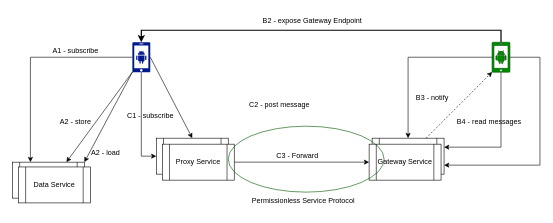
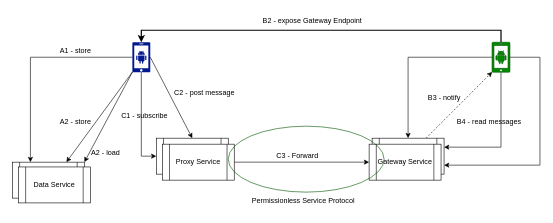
  <mxCell id="0" />
  <mxCell id="1" parent="0" />
  <mxCell id="2" style="rounded=0;orthogonalLoop=1;jettySize=auto;html=1;exitX=0.01;exitY=0.99;exitDx=0;exitDy=0;exitPerimeter=0;entryX=0.75;entryY=0;entryDx=0;entryDy=0;" edge="1" parent="1" source="7" target="14"><mxGeometry relative="1" as="geometry" /></mxCell>
  <mxCell id="3" style="rounded=0;orthogonalLoop=1;jettySize=auto;html=1;exitX=0.01;exitY=0.99;exitDx=0;exitDy=0;exitPerimeter=0;entryX=1;entryY=0;entryDx=0;entryDy=0;" edge="1" parent="1" source="7" target="14"><mxGeometry relative="1" as="geometry" /></mxCell>
  <mxCell id="4" style="rounded=0;orthogonalLoop=1;jettySize=auto;html=1;exitX=1;exitY=0.5;exitDx=0;exitDy=0;exitPerimeter=0;entryX=0.5;entryY=0;entryDx=0;entryDy=0;" edge="1" parent="1" source="7" target="18"><mxGeometry relative="1" as="geometry" /></mxCell>
  <mxCell id="5" style="edgeStyle=orthogonalEdgeStyle;rounded=0;orthogonalLoop=1;jettySize=auto;html=1;exitX=0;exitY=0.5;exitDx=0;exitDy=0;exitPerimeter=0;entryX=0.25;entryY=0;entryDx=0;entryDy=0;" edge="1" parent="1" source="7" target="14"><mxGeometry relative="1" as="geometry" /></mxCell>
  <mxCell id="6" style="edgeStyle=orthogonalEdgeStyle;rounded=0;orthogonalLoop=1;jettySize=auto;html=1;exitX=0.5;exitY=1;exitDx=0;exitDy=0;exitPerimeter=0;entryX=0;entryY=0.5;entryDx=0;entryDy=0;" edge="1" parent="1" source="7" target="18"><mxGeometry relative="1" as="geometry" /></mxCell>
  <mxCell id="7" value="" style="sketch=0;aspect=fixed;pointerEvents=1;shadow=0;dashed=0;html=1;strokeColor=none;labelPosition=center;verticalLabelPosition=bottom;verticalAlign=top;align=center;fillColor=#00188D;shape=mxgraph.mscae.enterprise.android_phone" vertex="1" parent="1"><mxGeometry x="220" y="70" width="30" height="50" as="geometry" /></mxCell>
  <mxCell id="8" style="edgeStyle=orthogonalEdgeStyle;rounded=0;orthogonalLoop=1;jettySize=auto;html=1;entryX=0.5;entryY=0;entryDx=0;entryDy=0;entryPerimeter=0;exitX=0.5;exitY=0;exitDx=0;exitDy=0;exitPerimeter=0;strokeWidth=2;" edge="1" parent="1" source="12" target="7"><mxGeometry relative="1" as="geometry" /></mxCell>
  <mxCell id="9" style="edgeStyle=orthogonalEdgeStyle;rounded=0;orthogonalLoop=1;jettySize=auto;html=1;exitX=0;exitY=0.5;exitDx=0;exitDy=0;exitPerimeter=0;entryX=0.5;entryY=0;entryDx=0;entryDy=0;" edge="1" parent="1" source="12" target="20"><mxGeometry relative="1" as="geometry" /></mxCell>
  <mxCell id="10" style="edgeStyle=orthogonalEdgeStyle;rounded=0;orthogonalLoop=1;jettySize=auto;html=1;exitX=0.5;exitY=1;exitDx=0;exitDy=0;exitPerimeter=0;entryX=1;entryY=0.25;entryDx=0;entryDy=0;" edge="1" parent="1" source="12" target="20"><mxGeometry relative="1" as="geometry" /></mxCell>
  <mxCell id="11" style="edgeStyle=orthogonalEdgeStyle;rounded=0;orthogonalLoop=1;jettySize=auto;html=1;exitX=1;exitY=0.5;exitDx=0;exitDy=0;exitPerimeter=0;entryX=1;entryY=0.75;entryDx=0;entryDy=0;" edge="1" parent="1" source="12" target="20"><mxGeometry relative="1" as="geometry"><Array as="points"><mxPoint x="900" y="95" /><mxPoint x="900" y="275" /></Array></mxGeometry></mxCell>
  <mxCell id="12" value="" style="sketch=0;aspect=fixed;pointerEvents=1;shadow=0;dashed=0;html=1;strokeColor=#005700;labelPosition=center;verticalLabelPosition=bottom;verticalAlign=top;align=center;fillColor=#008a00;shape=mxgraph.mscae.enterprise.android_phone;fontColor=#ffffff;" vertex="1" parent="1"><mxGeometry x="820" y="70" width="30" height="50" as="geometry" /></mxCell>
  <mxCell id="13" value="B2 - expose Gateway Endpoint" style="text;html=1;align=center;verticalAlign=middle;resizable=0;points=[];autosize=1;strokeColor=none;fillColor=none;" vertex="1" parent="1"><mxGeometry x="425" y="20" width="190" height="30" as="geometry" /></mxCell>
  <mxCell id="14" value="Data Service" style="shape=process;whiteSpace=wrap;html=1;backgroundOutline=1;" vertex="1" parent="1"><mxGeometry x="20" y="270" width="120" height="60" as="geometry" /></mxCell>
  <mxCell id="15" value="A2 - store" style="text;html=1;align=center;verticalAlign=middle;resizable=0;points=[];autosize=1;strokeColor=none;fillColor=none;" vertex="1" parent="1"><mxGeometry x="85" y="188" width="80" height="30" as="geometry" /></mxCell>
  <mxCell id="16" value="A2 - load" style="text;html=1;align=center;verticalAlign=middle;resizable=0;points=[];autosize=1;strokeColor=none;fillColor=none;" vertex="1" parent="1"><mxGeometry x="140" y="240" width="70" height="30" as="geometry" /></mxCell>
  <mxCell id="17" value="Data Service" style="shape=process;whiteSpace=wrap;html=1;backgroundOutline=1;" vertex="1" parent="1"><mxGeometry x="30" y="278" width="120" height="60" as="geometry" /></mxCell>
  <mxCell id="18" value="Proxy Service" style="shape=process;whiteSpace=wrap;html=1;backgroundOutline=1;" vertex="1" parent="1"><mxGeometry x="260" y="230" width="120" height="60" as="geometry" /></mxCell>
  <mxCell id="19" style="rounded=0;orthogonalLoop=1;jettySize=auto;html=1;exitX=0.75;exitY=0;exitDx=0;exitDy=0;entryX=0.01;entryY=0.99;entryDx=0;entryDy=0;entryPerimeter=0;dashed=1;" edge="1" parent="1" source="20" target="12"><mxGeometry relative="1" as="geometry" /></mxCell>
  <mxCell id="20" value="Gateway Service" style="shape=process;whiteSpace=wrap;html=1;backgroundOutline=1;" vertex="1" parent="1"><mxGeometry x="620" y="230" width="120" height="60" as="geometry" /></mxCell>
  <mxCell id="21" style="edgeStyle=orthogonalEdgeStyle;rounded=0;orthogonalLoop=1;jettySize=auto;html=1;exitX=1;exitY=0.5;exitDx=0;exitDy=0;entryX=0;entryY=0.5;entryDx=0;entryDy=0;" edge="1" parent="1" source="22" target="23"><mxGeometry relative="1" as="geometry" /></mxCell>
  <mxCell id="22" value="Proxy Service" style="shape=process;whiteSpace=wrap;html=1;backgroundOutline=1;" vertex="1" parent="1"><mxGeometry x="270" y="240" width="120" height="60" as="geometry" /></mxCell>
  <mxCell id="23" value="Gateway Service" style="shape=process;whiteSpace=wrap;html=1;backgroundOutline=1;" vertex="1" parent="1"><mxGeometry x="615" y="240" width="120" height="60" as="geometry" /></mxCell>
- <mxCell id="24" value="C2 - post message" style="text;html=1;align=center;verticalAlign=middle;resizable=0;points=[];autosize=1;strokeColor=none;fillColor=none;" vertex="1" parent="1"><mxGeometry x="405" y="160" width="120" height="30" as="geometry" /></mxCell>
- <mxCell id="25" value="A1 - subscribe" style="text;html=1;align=center;verticalAlign=middle;resizable=0;points=[];autosize=1;strokeColor=none;fillColor=none;" vertex="1" parent="1"><mxGeometry x="75" y="70" width="100" height="30" as="geometry" /></mxCell>
- <mxCell id="26" value="C1 - subscribe" style="text;html=1;align=center;verticalAlign=middle;resizable=0;points=[];autosize=1;strokeColor=none;fillColor=none;" vertex="1" parent="1"><mxGeometry x="200" y="178" width="100" height="30" as="geometry" /></mxCell>
- <mxCell id="27" value="B3 - notify" style="text;html=1;align=center;verticalAlign=middle;resizable=0;points=[];autosize=1;strokeColor=none;fillColor=none;" vertex="1" parent="1"><mxGeometry x="680" y="148" width="80" height="30" as="geometry" /></mxCell>
+ <mxCell id="24" value="C2 - post message" style="text;html=1;align=center;verticalAlign=middle;resizable=0;points=[];autosize=1;strokeColor=none;fillColor=none;" vertex="1" parent="1"><mxGeometry x="280" y="140" width="120" height="30" as="geometry" /></mxCell>
+ <mxCell id="25" value="A1 - store" style="text;html=1;align=center;verticalAlign=middle;resizable=0;points=[];autosize=1;strokeColor=none;fillColor=none;" vertex="1" parent="1"><mxGeometry x="75" y="70" width="100" height="30" as="geometry" /></mxCell>
+ <mxCell id="26" value="C1 - subscribe" style="text;html=1;align=center;verticalAlign=middle;resizable=0;points=[];autosize=1;strokeColor=none;fillColor=none;" vertex="1" parent="1"><mxGeometry x="190" y="178" width="100" height="30" as="geometry" /></mxCell>
+ <mxCell id="27" value="B3 - notify" style="text;html=1;align=center;verticalAlign=middle;resizable=0;points=[];autosize=1;strokeColor=none;fillColor=none;" vertex="1" parent="1"><mxGeometry x="700" y="148" width="80" height="30" as="geometry" /></mxCell>
  <mxCell id="28" value="B4 - read messages" style="text;html=1;align=center;verticalAlign=middle;resizable=0;points=[];autosize=1;strokeColor=none;fillColor=none;" vertex="1" parent="1"><mxGeometry x="750" y="188" width="130" height="30" as="geometry" /></mxCell>
  <mxCell id="29" value="C3 - Forward" style="text;html=1;align=center;verticalAlign=middle;resizable=0;points=[];autosize=1;strokeColor=none;fillColor=none;" vertex="1" parent="1"><mxGeometry x="450" y="245" width="90" height="30" as="geometry" /></mxCell>
  <mxCell id="30" value="" style="ellipse;whiteSpace=wrap;html=1;fillColor=none;fontColor=#ffffff;strokeColor=#005700;" vertex="1" parent="1"><mxGeometry x="380" y="210" width="260" height="110" as="geometry" /></mxCell>
  <mxCell id="31" value="Permissionless Service Protocol" style="text;html=1;align=center;verticalAlign=middle;resizable=0;points=[];autosize=1;strokeColor=none;fillColor=none;" vertex="1" parent="1"><mxGeometry x="400" y="320" width="210" height="30" as="geometry" /></mxCell>
